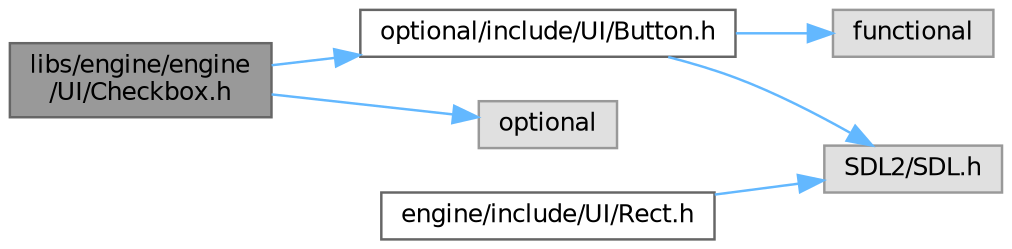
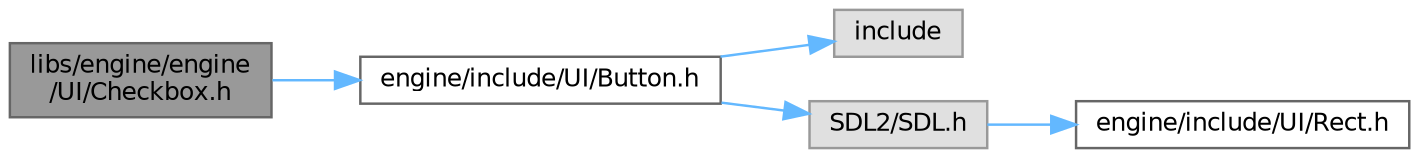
  digraph {
    fontname="DejaVu Sans"
    rankdir=LR
    node [color=grey60 fillcolor="#E0E0E0" fontname="DejaVu Sans" fontsize=10 shape=box style=filled]
    edge [color=steelblue1 fontname="DejaVu Sans" fontsize=10 labelfontname=Helvetica labelfontsize=10 style=solid]
    n1 [color=gray40 fillcolor=grey60 fontcolor=black height=0.2 label="libs/engine/engine\l/UI/Checkbox.h" width=0.4]
-   n2 [color=grey40 fillcolor=white height=0.2 label="optional/include/UI/Button.h" width=0.4]
-   n3 [height=0.2 label=optional width=0.4]
-   n4 [height=0.2 label=functional width=0.4]
+   n2 [color=grey40 fillcolor=white height=0.2 label="engine/include/UI/Button.h" width=0.4]
+   n4 [height=0.2 label=include width=0.4]
    n5 [height=0.2 label="SDL2/SDL.h" width=0.4]
    n6 [color=grey40 fillcolor=white height=0.2 label="engine/include/UI/Rect.h" width=0.4]
    n1 -> n2
-   n1 -> n3
    n2 -> n4
    n2 -> n5
-   n6 -> n5
+   n5 -> n6
  }
